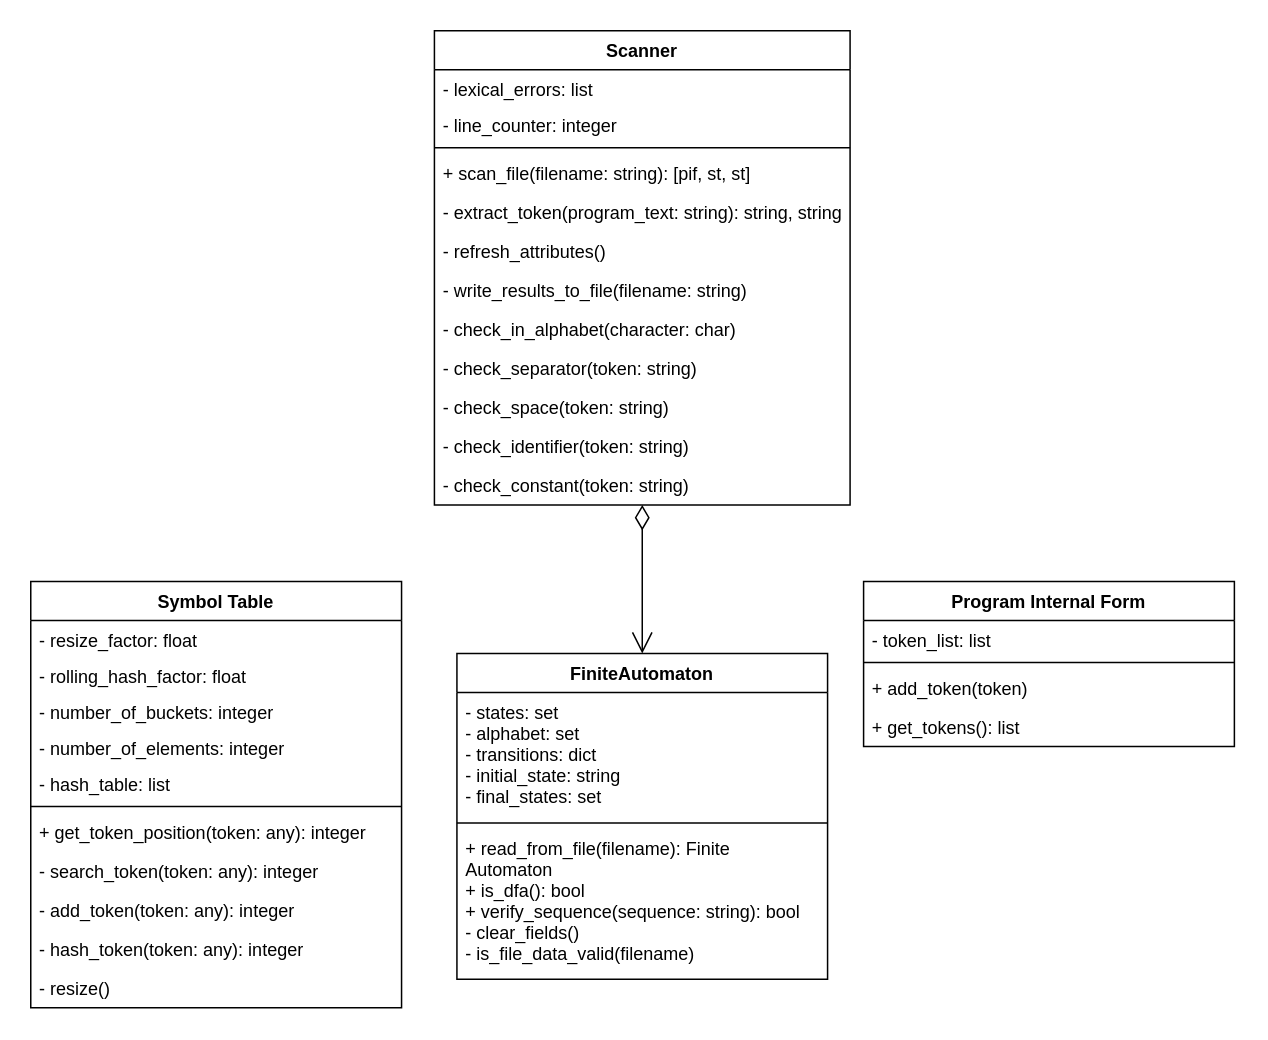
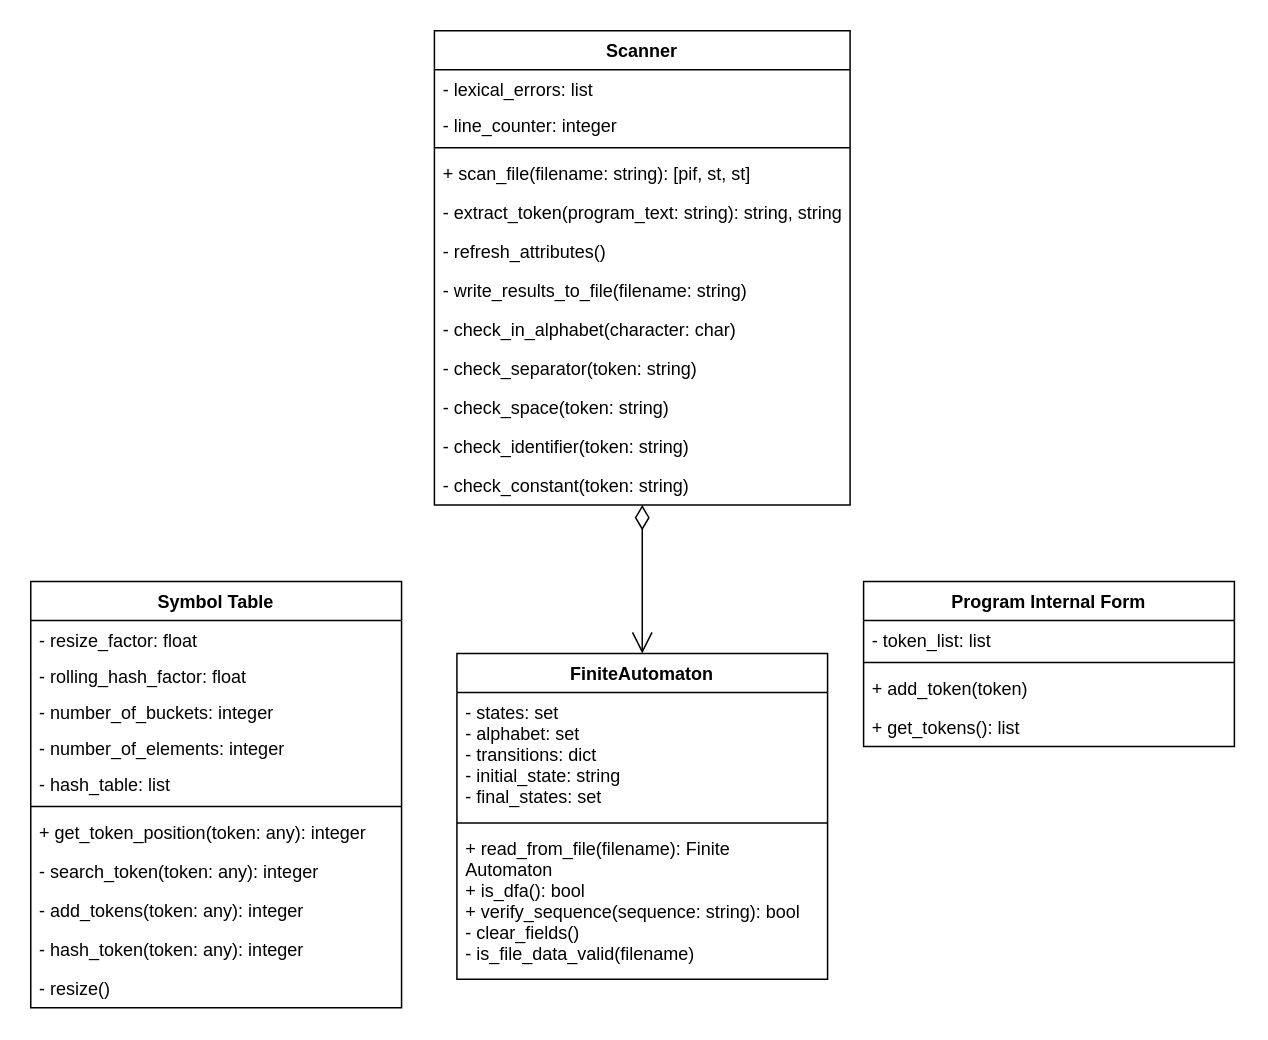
  <mxCell id="0" />
  <mxCell id="1" parent="0" />
  <mxCell id="2" value="Symbol Table" style="swimlane;fontStyle=1;align=center;verticalAlign=top;childLayout=stackLayout;horizontal=1;startSize=26;horizontalStack=0;resizeParent=1;resizeParentMax=0;resizeLast=0;collapsible=1;marginBottom=0;" parent="1" vertex="1"><mxGeometry x="20" y="387" width="247.1" height="284" as="geometry"><mxRectangle x="290" y="220" width="120" height="30" as="alternateBounds" /></mxGeometry></mxCell>
  <mxCell id="3" value="- resize_factor: float" style="text;align=left;verticalAlign=top;spacingLeft=4;spacingRight=4;overflow=hidden;rotatable=0;points=[[0,0.5],[1,0.5]];portConstraint=eastwest;" parent="2" vertex="1"><mxGeometry y="26" width="247.1" height="24" as="geometry" /></mxCell>
  <mxCell id="4" value="- rolling_hash_factor: float" style="text;align=left;verticalAlign=top;spacingLeft=4;spacingRight=4;overflow=hidden;rotatable=0;points=[[0,0.5],[1,0.5]];portConstraint=eastwest;" parent="2" vertex="1"><mxGeometry y="50" width="247.1" height="24" as="geometry" /></mxCell>
  <mxCell id="5" value="- number_of_buckets: integer" style="text;align=left;verticalAlign=top;spacingLeft=4;spacingRight=4;overflow=hidden;rotatable=0;points=[[0,0.5],[1,0.5]];portConstraint=eastwest;" parent="2" vertex="1"><mxGeometry y="74" width="247.1" height="24" as="geometry" /></mxCell>
  <mxCell id="6" value="- number_of_elements: integer" style="text;align=left;verticalAlign=top;spacingLeft=4;spacingRight=4;overflow=hidden;rotatable=0;points=[[0,0.5],[1,0.5]];portConstraint=eastwest;" parent="2" vertex="1"><mxGeometry y="98" width="247.1" height="24" as="geometry" /></mxCell>
  <mxCell id="7" value="- hash_table: list" style="text;align=left;verticalAlign=top;spacingLeft=4;spacingRight=4;overflow=hidden;rotatable=0;points=[[0,0.5],[1,0.5]];portConstraint=eastwest;" parent="2" vertex="1"><mxGeometry y="122" width="247.1" height="24" as="geometry" /></mxCell>
  <mxCell id="8" value="" style="line;strokeWidth=1;align=left;verticalAlign=middle;spacingTop=-1;spacingLeft=3;spacingRight=3;rotatable=0;labelPosition=right;points=[];portConstraint=eastwest;" parent="2" vertex="1"><mxGeometry y="146" width="247.1" height="8" as="geometry" /></mxCell>
  <mxCell id="9" value="+ get_token_position(token: any): integer" style="text;align=left;verticalAlign=top;spacingLeft=4;spacingRight=4;overflow=hidden;rotatable=0;points=[[0,0.5],[1,0.5]];portConstraint=eastwest;" parent="2" vertex="1"><mxGeometry y="154" width="247.1" height="26" as="geometry" /></mxCell>
  <mxCell id="10" value="- search_token(token: any): integer" style="text;align=left;verticalAlign=top;spacingLeft=4;spacingRight=4;overflow=hidden;rotatable=0;points=[[0,0.5],[1,0.5]];portConstraint=eastwest;" parent="2" vertex="1"><mxGeometry y="180" width="247.1" height="26" as="geometry" /></mxCell>
- <mxCell id="11" value="- add_token(token: any): integer" style="text;align=left;verticalAlign=top;spacingLeft=4;spacingRight=4;overflow=hidden;rotatable=0;points=[[0,0.5],[1,0.5]];portConstraint=eastwest;" parent="2" vertex="1"><mxGeometry y="206" width="247.1" height="26" as="geometry" /></mxCell>
+ <mxCell id="11" value="- add_tokens(token: any): integer" style="text;align=left;verticalAlign=top;spacingLeft=4;spacingRight=4;overflow=hidden;rotatable=0;points=[[0,0.5],[1,0.5]];portConstraint=eastwest;" parent="2" vertex="1"><mxGeometry y="206" width="247.1" height="26" as="geometry" /></mxCell>
  <mxCell id="12" value="- hash_token(token: any): integer" style="text;align=left;verticalAlign=top;spacingLeft=4;spacingRight=4;overflow=hidden;rotatable=0;points=[[0,0.5],[1,0.5]];portConstraint=eastwest;" parent="2" vertex="1"><mxGeometry y="232" width="247.1" height="26" as="geometry" /></mxCell>
  <mxCell id="13" value="- resize()" style="text;align=left;verticalAlign=top;spacingLeft=4;spacingRight=4;overflow=hidden;rotatable=0;points=[[0,0.5],[1,0.5]];portConstraint=eastwest;" parent="2" vertex="1"><mxGeometry y="258" width="247.1" height="26" as="geometry" /></mxCell>
  <mxCell id="14" value="Program Internal Form" style="swimlane;fontStyle=1;align=center;verticalAlign=top;childLayout=stackLayout;horizontal=1;startSize=26;horizontalStack=0;resizeParent=1;resizeParentMax=0;resizeLast=0;collapsible=1;marginBottom=0;" parent="1" vertex="1"><mxGeometry x="575" y="387" width="247.1" height="110" as="geometry"><mxRectangle x="521" y="444" width="120" height="30" as="alternateBounds" /></mxGeometry></mxCell>
  <mxCell id="15" value="- token_list: list" style="text;align=left;verticalAlign=top;spacingLeft=4;spacingRight=4;overflow=hidden;rotatable=0;points=[[0,0.5],[1,0.5]];portConstraint=eastwest;" parent="14" vertex="1"><mxGeometry y="26" width="247.1" height="24" as="geometry" /></mxCell>
  <mxCell id="16" value="" style="line;strokeWidth=1;align=left;verticalAlign=middle;spacingTop=-1;spacingLeft=3;spacingRight=3;rotatable=0;labelPosition=right;points=[];portConstraint=eastwest;" parent="14" vertex="1"><mxGeometry y="50" width="247.1" height="8" as="geometry" /></mxCell>
  <mxCell id="17" value="+ add_token(token)" style="text;align=left;verticalAlign=top;spacingLeft=4;spacingRight=4;overflow=hidden;rotatable=0;points=[[0,0.5],[1,0.5]];portConstraint=eastwest;" parent="14" vertex="1"><mxGeometry y="58" width="247.1" height="26" as="geometry" /></mxCell>
  <mxCell id="18" value="+ get_tokens(): list" style="text;align=left;verticalAlign=top;spacingLeft=4;spacingRight=4;overflow=hidden;rotatable=0;points=[[0,0.5],[1,0.5]];portConstraint=eastwest;" parent="14" vertex="1"><mxGeometry y="84" width="247.1" height="26" as="geometry" /></mxCell>
  <mxCell id="19" style="edgeStyle=orthogonalEdgeStyle;rounded=0;orthogonalLoop=1;jettySize=auto;html=1;startArrow=diamondThin;startFill=0;endArrow=open;endFill=0;strokeWidth=1;endSize=12;startSize=14;" edge="1" parent="1" source="20" target="33"><mxGeometry relative="1" as="geometry"><Array as="points"><mxPoint x="428" y="409" /><mxPoint x="428" y="409" /></Array></mxGeometry></mxCell>
  <mxCell id="20" value="Scanner" style="swimlane;fontStyle=1;align=center;verticalAlign=top;childLayout=stackLayout;horizontal=1;startSize=26;horizontalStack=0;resizeParent=1;resizeParentMax=0;resizeLast=0;collapsible=1;marginBottom=0;" parent="1" vertex="1"><mxGeometry x="289" y="20" width="277" height="316" as="geometry"><mxRectangle x="290" y="220" width="120" height="30" as="alternateBounds" /></mxGeometry></mxCell>
  <mxCell id="21" value="- lexical_errors: list" style="text;align=left;verticalAlign=top;spacingLeft=4;spacingRight=4;overflow=hidden;rotatable=0;points=[[0,0.5],[1,0.5]];portConstraint=eastwest;" parent="20" vertex="1"><mxGeometry y="26" width="277" height="24" as="geometry" /></mxCell>
  <mxCell id="22" value="- line_counter: integer" style="text;align=left;verticalAlign=top;spacingLeft=4;spacingRight=4;overflow=hidden;rotatable=0;points=[[0,0.5],[1,0.5]];portConstraint=eastwest;" parent="20" vertex="1"><mxGeometry y="50" width="277" height="24" as="geometry" /></mxCell>
  <mxCell id="23" value="" style="line;strokeWidth=1;align=left;verticalAlign=middle;spacingTop=-1;spacingLeft=3;spacingRight=3;rotatable=0;labelPosition=right;points=[];portConstraint=eastwest;" parent="20" vertex="1"><mxGeometry y="74" width="277" height="8" as="geometry" /></mxCell>
  <mxCell id="24" value="+ scan_file(filename: string): [pif, st, st]" style="text;align=left;verticalAlign=top;spacingLeft=4;spacingRight=4;overflow=hidden;rotatable=0;points=[[0,0.5],[1,0.5]];portConstraint=eastwest;" parent="20" vertex="1"><mxGeometry y="82" width="277" height="26" as="geometry" /></mxCell>
  <mxCell id="25" value="- extract_token(program_text: string): string, string" style="text;strokeColor=none;fillColor=none;align=left;verticalAlign=top;spacingLeft=4;spacingRight=4;overflow=hidden;rotatable=0;points=[[0,0.5],[1,0.5]];portConstraint=eastwest;" parent="20" vertex="1"><mxGeometry y="108" width="277" height="26" as="geometry" /></mxCell>
  <mxCell id="26" value="- refresh_attributes()" style="text;strokeColor=none;fillColor=none;align=left;verticalAlign=top;spacingLeft=4;spacingRight=4;overflow=hidden;rotatable=0;points=[[0,0.5],[1,0.5]];portConstraint=eastwest;" parent="20" vertex="1"><mxGeometry y="134" width="277" height="26" as="geometry" /></mxCell>
  <mxCell id="27" value="- write_results_to_file(filename: string)" style="text;strokeColor=none;fillColor=none;align=left;verticalAlign=top;spacingLeft=4;spacingRight=4;overflow=hidden;rotatable=0;points=[[0,0.5],[1,0.5]];portConstraint=eastwest;" parent="20" vertex="1"><mxGeometry y="160" width="277" height="26" as="geometry" /></mxCell>
  <mxCell id="28" value="- check_in_alphabet(character: char)" style="text;strokeColor=none;fillColor=none;align=left;verticalAlign=top;spacingLeft=4;spacingRight=4;overflow=hidden;rotatable=0;points=[[0,0.5],[1,0.5]];portConstraint=eastwest;" parent="20" vertex="1"><mxGeometry y="186" width="277" height="26" as="geometry" /></mxCell>
  <mxCell id="29" value="- check_separator(token: string)" style="text;strokeColor=none;fillColor=none;align=left;verticalAlign=top;spacingLeft=4;spacingRight=4;overflow=hidden;rotatable=0;points=[[0,0.5],[1,0.5]];portConstraint=eastwest;" parent="20" vertex="1"><mxGeometry y="212" width="277" height="26" as="geometry" /></mxCell>
  <mxCell id="30" value="- check_space(token: string)" style="text;strokeColor=none;fillColor=none;align=left;verticalAlign=top;spacingLeft=4;spacingRight=4;overflow=hidden;rotatable=0;points=[[0,0.5],[1,0.5]];portConstraint=eastwest;" parent="20" vertex="1"><mxGeometry y="238" width="277" height="26" as="geometry" /></mxCell>
  <mxCell id="31" value="- check_identifier(token: string)" style="text;strokeColor=none;fillColor=none;align=left;verticalAlign=top;spacingLeft=4;spacingRight=4;overflow=hidden;rotatable=0;points=[[0,0.5],[1,0.5]];portConstraint=eastwest;" parent="20" vertex="1"><mxGeometry y="264" width="277" height="26" as="geometry" /></mxCell>
  <mxCell id="32" value="- check_constant(token: string)" style="text;strokeColor=none;fillColor=none;align=left;verticalAlign=top;spacingLeft=4;spacingRight=4;overflow=hidden;rotatable=0;points=[[0,0.5],[1,0.5]];portConstraint=eastwest;" parent="20" vertex="1"><mxGeometry y="290" width="277" height="26" as="geometry" /></mxCell>
  <mxCell id="33" value="FiniteAutomaton" style="swimlane;fontStyle=1;align=center;verticalAlign=top;childLayout=stackLayout;horizontal=1;startSize=26;horizontalStack=0;resizeParent=1;resizeParentMax=0;resizeLast=0;collapsible=1;marginBottom=0;" vertex="1" parent="1"><mxGeometry x="304" y="435" width="247" height="217" as="geometry" /></mxCell>
  <mxCell id="34" value="- states: set&#10;- alphabet: set&#10;- transitions: dict&#10;- initial_state: string&#10;- final_states: set" style="text;strokeColor=none;fillColor=none;align=left;verticalAlign=top;spacingLeft=4;spacingRight=4;overflow=hidden;rotatable=0;points=[[0,0.5],[1,0.5]];portConstraint=eastwest;" vertex="1" parent="33"><mxGeometry y="26" width="247" height="83" as="geometry" /></mxCell>
  <mxCell id="35" value="" style="line;strokeWidth=1;fillColor=none;align=left;verticalAlign=middle;spacingTop=-1;spacingLeft=3;spacingRight=3;rotatable=0;labelPosition=right;points=[];portConstraint=eastwest;strokeColor=inherit;" vertex="1" parent="33"><mxGeometry y="109" width="247" height="8" as="geometry" /></mxCell>
  <mxCell id="36" value="+ read_from_file(filename): Finite&#10;Automaton&#10;+ is_dfa(): bool&#10;+ verify_sequence(sequence: string): bool&#10;- clear_fields()&#10;- is_file_data_valid(filename)" style="text;strokeColor=none;fillColor=none;align=left;verticalAlign=top;spacingLeft=4;spacingRight=4;overflow=hidden;rotatable=0;points=[[0,0.5],[1,0.5]];portConstraint=eastwest;" vertex="1" parent="33"><mxGeometry y="117" width="247" height="100" as="geometry" /></mxCell>
